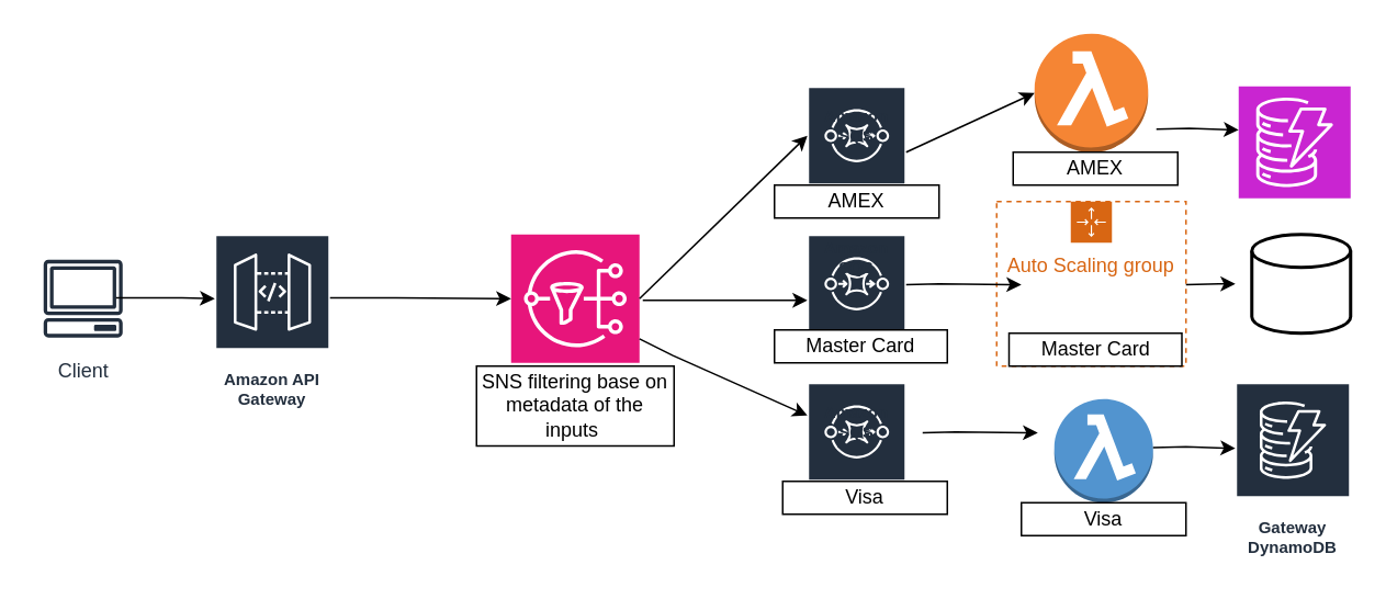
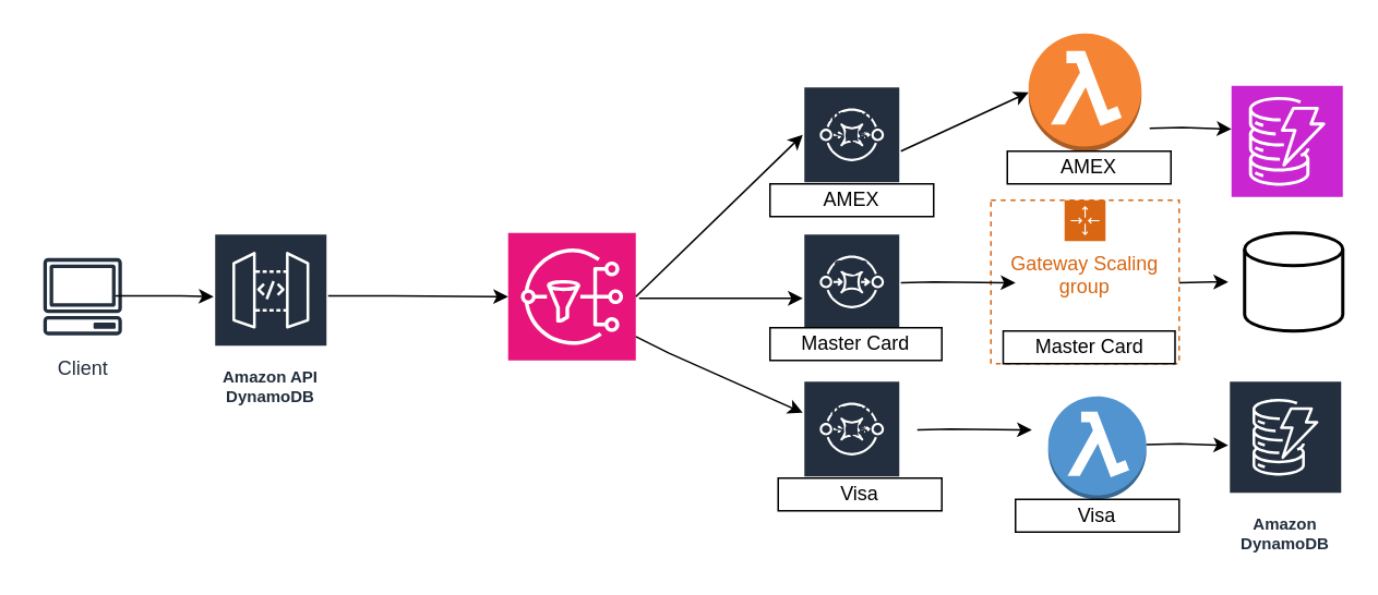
  <mxCell id="0" />
  <mxCell id="1" parent="0" />
- <mxCell id="2" value="Amazon API Gateway" style="sketch=0;outlineConnect=0;fontColor=#232F3E;gradientColor=none;strokeColor=#ffffff;fillColor=#232F3E;dashed=0;verticalLabelPosition=middle;verticalAlign=bottom;align=center;html=1;whiteSpace=wrap;fontSize=10;fontStyle=1;spacing=3;shape=mxgraph.aws4.productIcon;prIcon=mxgraph.aws4.api_gateway;" vertex="1" parent="1"><mxGeometry x="130" y="142" width="70" height="110" as="geometry" /></mxCell>
+ <mxCell id="2" value="Amazon API DynamoDB" style="sketch=0;outlineConnect=0;fontColor=#232F3E;gradientColor=none;strokeColor=#ffffff;fillColor=#232F3E;dashed=0;verticalLabelPosition=middle;verticalAlign=bottom;align=center;html=1;whiteSpace=wrap;fontSize=10;fontStyle=1;spacing=3;shape=mxgraph.aws4.productIcon;prIcon=mxgraph.aws4.api_gateway;" vertex="1" parent="1"><mxGeometry x="130" y="142" width="70" height="110" as="geometry" /></mxCell>
  <mxCell id="3" value="" style="sketch=0;points=[[0,0,0],[0.25,0,0],[0.5,0,0],[0.75,0,0],[1,0,0],[0,1,0],[0.25,1,0],[0.5,1,0],[0.75,1,0],[1,1,0],[0,0.25,0],[0,0.5,0],[0,0.75,0],[1,0.25,0],[1,0.5,0],[1,0.75,0]];outlineConnect=0;fontColor=#232F3E;fillColor=#E7157B;strokeColor=#ffffff;dashed=0;verticalLabelPosition=bottom;verticalAlign=top;align=center;html=1;fontSize=12;fontStyle=0;aspect=fixed;shape=mxgraph.aws4.resourceIcon;resIcon=mxgraph.aws4.sns;" vertex="1" parent="1"><mxGeometry x="310" y="142" width="78" height="78" as="geometry" /></mxCell>
  <mxCell id="4" value="Amazon SQS" style="sketch=0;outlineConnect=0;fontColor=#232F3E;gradientColor=none;strokeColor=#ffffff;fillColor=#232F3E;dashed=0;verticalLabelPosition=middle;verticalAlign=bottom;align=center;html=1;whiteSpace=wrap;fontSize=10;fontStyle=1;spacing=3;shape=mxgraph.aws4.productIcon;prIcon=mxgraph.aws4.sqs;" vertex="1" parent="1"><mxGeometry x="490" y="52" width="60" height="40" as="geometry" /></mxCell>
  <mxCell id="5" value="Amazon SQS" style="sketch=0;outlineConnect=0;fontColor=#232F3E;gradientColor=none;strokeColor=#ffffff;fillColor=#232F3E;dashed=0;verticalLabelPosition=middle;verticalAlign=bottom;align=center;html=1;whiteSpace=wrap;fontSize=10;fontStyle=1;spacing=3;shape=mxgraph.aws4.productIcon;prIcon=mxgraph.aws4.sqs;" vertex="1" parent="1"><mxGeometry x="490" y="142" width="60" height="30" as="geometry" /></mxCell>
  <mxCell id="6" value="Amazon SQS" style="sketch=0;outlineConnect=0;fontColor=#232F3E;gradientColor=none;strokeColor=#ffffff;fillColor=#232F3E;dashed=0;verticalLabelPosition=middle;verticalAlign=bottom;align=center;html=1;whiteSpace=wrap;fontSize=10;fontStyle=1;spacing=3;shape=mxgraph.aws4.productIcon;prIcon=mxgraph.aws4.sqs;" vertex="1" parent="1"><mxGeometry x="490" y="232" width="60" height="40" as="geometry" /></mxCell>
  <mxCell id="7" value="" style="outlineConnect=0;dashed=0;verticalLabelPosition=bottom;verticalAlign=top;align=center;html=1;shape=mxgraph.aws3.lambda_function;fillColor=#F58534;gradientColor=none;" vertex="1" parent="1"><mxGeometry x="628" y="20" width="69" height="72" as="geometry" /></mxCell>
  <mxCell id="8" value="" style="outlineConnect=0;dashed=0;verticalLabelPosition=bottom;verticalAlign=top;align=center;html=1;shape=mxgraph.aws3.lambda_function;fillColor=#5294CF;gradientColor=none;" vertex="1" parent="1"><mxGeometry x="640" y="242" width="60" height="63" as="geometry" /></mxCell>
- <mxCell id="9" value="Auto Scaling group" style="points=[[0,0],[0.25,0],[0.5,0],[0.75,0],[1,0],[1,0.25],[1,0.5],[1,0.75],[1,1],[0.75,1],[0.5,1],[0.25,1],[0,1],[0,0.75],[0,0.5],[0,0.25]];outlineConnect=0;gradientColor=none;html=1;whiteSpace=wrap;fontSize=12;fontStyle=0;container=1;pointerEvents=0;collapsible=0;recursiveResize=0;shape=mxgraph.aws4.groupCenter;grIcon=mxgraph.aws4.group_auto_scaling_group;grStroke=1;strokeColor=#D86613;fillColor=none;verticalAlign=top;align=center;fontColor=#D86613;dashed=1;spacingTop=25;" vertex="1" parent="1"><mxGeometry x="605" y="122" width="115" height="100" as="geometry" /></mxCell>
+ <mxCell id="9" value="Gateway Scaling group" style="points=[[0,0],[0.25,0],[0.5,0],[0.75,0],[1,0],[1,0.25],[1,0.5],[1,0.75],[1,1],[0.75,1],[0.5,1],[0.25,1],[0,1],[0,0.75],[0,0.5],[0,0.25]];outlineConnect=0;gradientColor=none;html=1;whiteSpace=wrap;fontSize=12;fontStyle=0;container=1;pointerEvents=0;collapsible=0;recursiveResize=0;shape=mxgraph.aws4.groupCenter;grIcon=mxgraph.aws4.group_auto_scaling_group;grStroke=1;strokeColor=#D86613;fillColor=none;verticalAlign=top;align=center;fontColor=#D86613;dashed=1;spacingTop=25;" vertex="1" parent="1"><mxGeometry x="605" y="122" width="115" height="100" as="geometry" /></mxCell>
  <mxCell id="10" value="Master Card" style="rounded=0;whiteSpace=wrap;html=1;" vertex="1" parent="9"><mxGeometry x="7.5" y="80" width="105" height="20" as="geometry" /></mxCell>
  <mxCell id="11" value="" style="endArrow=classic;html=1;rounded=0;exitX=1;exitY=0.5;exitDx=0;exitDy=0;exitPerimeter=0;" edge="1" parent="1" source="3"><mxGeometry width="50" height="50" relative="1" as="geometry"><mxPoint x="418.78" y="154.168" as="sourcePoint" /><mxPoint x="490" y="82" as="targetPoint" /><Array as="points" /></mxGeometry></mxCell>
  <mxCell id="12" value="" style="endArrow=classic;html=1;rounded=0;" edge="1" parent="1"><mxGeometry width="50" height="50" relative="1" as="geometry"><mxPoint x="388" y="205.39" as="sourcePoint" /><mxPoint x="490" y="251.997" as="targetPoint" /><Array as="points"><mxPoint x="408" y="215.39" /></Array></mxGeometry></mxCell>
  <mxCell id="13" value="" style="endArrow=classic;html=1;rounded=0;" edge="1" parent="1"><mxGeometry width="50" height="50" relative="1" as="geometry"><mxPoint x="390" y="182" as="sourcePoint" /><mxPoint x="490" y="182" as="targetPoint" /><Array as="points"><mxPoint x="430" y="182" /></Array></mxGeometry></mxCell>
  <mxCell id="14" value="" style="endArrow=classic;html=1;rounded=0;entryX=0;entryY=0.5;entryDx=0;entryDy=0;entryPerimeter=0;" edge="1" parent="1" target="3"><mxGeometry width="50" height="50" relative="1" as="geometry"><mxPoint x="200" y="180.5" as="sourcePoint" /><mxPoint x="300" y="180.5" as="targetPoint" /><Array as="points"><mxPoint x="240" y="180.5" /></Array></mxGeometry></mxCell>
  <mxCell id="15" value="" style="endArrow=classic;html=1;rounded=0;entryX=0;entryY=0.5;entryDx=0;entryDy=0;entryPerimeter=0;" edge="1" parent="1" target="7"><mxGeometry width="50" height="50" relative="1" as="geometry"><mxPoint x="550" y="92" as="sourcePoint" /><mxPoint x="620" y="78" as="targetPoint" /><Array as="points"><mxPoint x="550" y="92" /></Array></mxGeometry></mxCell>
  <mxCell id="16" value="" style="endArrow=classic;html=1;rounded=0;entryX=0;entryY=0.5;entryDx=0;entryDy=0;entryPerimeter=0;" edge="1" parent="1"><mxGeometry width="50" height="50" relative="1" as="geometry"><mxPoint x="550" y="172.5" as="sourcePoint" /><mxPoint x="620" y="172.5" as="targetPoint" /><Array as="points"><mxPoint x="570" y="172" /></Array></mxGeometry></mxCell>
  <mxCell id="17" value="" style="endArrow=classic;html=1;rounded=0;entryX=0;entryY=0.5;entryDx=0;entryDy=0;entryPerimeter=0;" edge="1" parent="1"><mxGeometry width="50" height="50" relative="1" as="geometry"><mxPoint x="560" y="262.5" as="sourcePoint" /><mxPoint x="630" y="262.5" as="targetPoint" /><Array as="points"><mxPoint x="580" y="262" /></Array></mxGeometry></mxCell>
  <mxCell id="18" value="" style="strokeWidth=2;html=1;shape=mxgraph.flowchart.database;whiteSpace=wrap;" vertex="1" parent="1"><mxGeometry x="760" y="142" width="60" height="60" as="geometry" /></mxCell>
  <mxCell id="19" value="" style="sketch=0;points=[[0,0,0],[0.25,0,0],[0.5,0,0],[0.75,0,0],[1,0,0],[0,1,0],[0.25,1,0],[0.5,1,0],[0.75,1,0],[1,1,0],[0,0.25,0],[0,0.5,0],[0,0.75,0],[1,0.25,0],[1,0.5,0],[1,0.75,0]];outlineConnect=0;fontColor=#232F3E;fillColor=#C925D1;strokeColor=#ffffff;dashed=0;verticalLabelPosition=bottom;verticalAlign=top;align=center;html=1;fontSize=12;fontStyle=0;aspect=fixed;shape=mxgraph.aws4.resourceIcon;resIcon=mxgraph.aws4.dynamodb;" vertex="1" parent="1"><mxGeometry x="752" y="52" width="68" height="68" as="geometry" /></mxCell>
- <mxCell id="20" value="Gateway DynamoDB" style="sketch=0;outlineConnect=0;fontColor=#232F3E;gradientColor=none;strokeColor=#ffffff;fillColor=#232F3E;dashed=0;verticalLabelPosition=middle;verticalAlign=bottom;align=center;html=1;whiteSpace=wrap;fontSize=10;fontStyle=1;spacing=3;shape=mxgraph.aws4.productIcon;prIcon=mxgraph.aws4.dynamodb;" vertex="1" parent="1"><mxGeometry x="750" y="232" width="70" height="110" as="geometry" /></mxCell>
+ <mxCell id="20" value="Amazon DynamoDB" style="sketch=0;outlineConnect=0;fontColor=#232F3E;gradientColor=none;strokeColor=#ffffff;fillColor=#232F3E;dashed=0;verticalLabelPosition=middle;verticalAlign=bottom;align=center;html=1;whiteSpace=wrap;fontSize=10;fontStyle=1;spacing=3;shape=mxgraph.aws4.productIcon;prIcon=mxgraph.aws4.dynamodb;" vertex="1" parent="1"><mxGeometry x="750" y="232" width="70" height="110" as="geometry" /></mxCell>
  <mxCell id="21" value="" style="endArrow=classic;html=1;rounded=0;" edge="1" parent="1"><mxGeometry width="50" height="50" relative="1" as="geometry"><mxPoint x="700" y="271.5" as="sourcePoint" /><mxPoint x="750" y="272" as="targetPoint" /><Array as="points"><mxPoint x="720" y="271" /></Array></mxGeometry></mxCell>
  <mxCell id="22" value="" style="endArrow=classic;html=1;rounded=0;" edge="1" parent="1"><mxGeometry width="50" height="50" relative="1" as="geometry"><mxPoint x="720" y="172.5" as="sourcePoint" /><mxPoint x="750" y="172" as="targetPoint" /><Array as="points"><mxPoint x="740" y="172" /></Array></mxGeometry></mxCell>
  <mxCell id="23" value="" style="endArrow=classic;html=1;rounded=0;" edge="1" parent="1"><mxGeometry width="50" height="50" relative="1" as="geometry"><mxPoint x="702" y="78" as="sourcePoint" /><mxPoint x="752" y="78.5" as="targetPoint" /><Array as="points"><mxPoint x="722" y="77.5" /></Array></mxGeometry></mxCell>
  <mxCell id="24" value="Visa" style="rounded=0;whiteSpace=wrap;html=1;" vertex="1" parent="1"><mxGeometry x="620" y="305" width="100" height="20" as="geometry" /></mxCell>
  <mxCell id="25" value="AMEX" style="rounded=0;whiteSpace=wrap;html=1;" vertex="1" parent="1"><mxGeometry x="615" y="92" width="100" height="20" as="geometry" /></mxCell>
  <mxCell id="26" value="Client" style="sketch=0;outlineConnect=0;fontColor=#232F3E;gradientColor=none;strokeColor=#232F3E;fillColor=#ffffff;dashed=0;verticalLabelPosition=bottom;verticalAlign=top;align=center;html=1;fontSize=12;fontStyle=0;aspect=fixed;shape=mxgraph.aws4.resourceIcon;resIcon=mxgraph.aws4.client;" vertex="1" parent="1"><mxGeometry x="20" y="151" width="60" height="60" as="geometry" /></mxCell>
  <mxCell id="27" value="" style="endArrow=classic;html=1;rounded=0;" edge="1" parent="1"><mxGeometry width="50" height="50" relative="1" as="geometry"><mxPoint x="70" y="180.5" as="sourcePoint" /><mxPoint x="130" y="181" as="targetPoint" /><Array as="points"><mxPoint x="110" y="180.5" /></Array></mxGeometry></mxCell>
  <mxCell id="28" value="AMEX" style="rounded=0;whiteSpace=wrap;html=1;" vertex="1" parent="1"><mxGeometry x="470" y="112" width="100" height="20" as="geometry" /></mxCell>
  <mxCell id="29" value="Master Card" style="rounded=0;whiteSpace=wrap;html=1;" vertex="1" parent="1"><mxGeometry x="470" y="200" width="105" height="20" as="geometry" /></mxCell>
  <mxCell id="30" value="Visa" style="rounded=0;whiteSpace=wrap;html=1;" vertex="1" parent="1"><mxGeometry x="475" y="292" width="100" height="20" as="geometry" /></mxCell>
- <mxCell id="31" value="SNS filtering base on metadata of the inputs&amp;nbsp;" style="rounded=0;whiteSpace=wrap;html=1;" vertex="1" parent="1"><mxGeometry x="289" y="222" width="120" height="48.5" as="geometry" /></mxCell>
